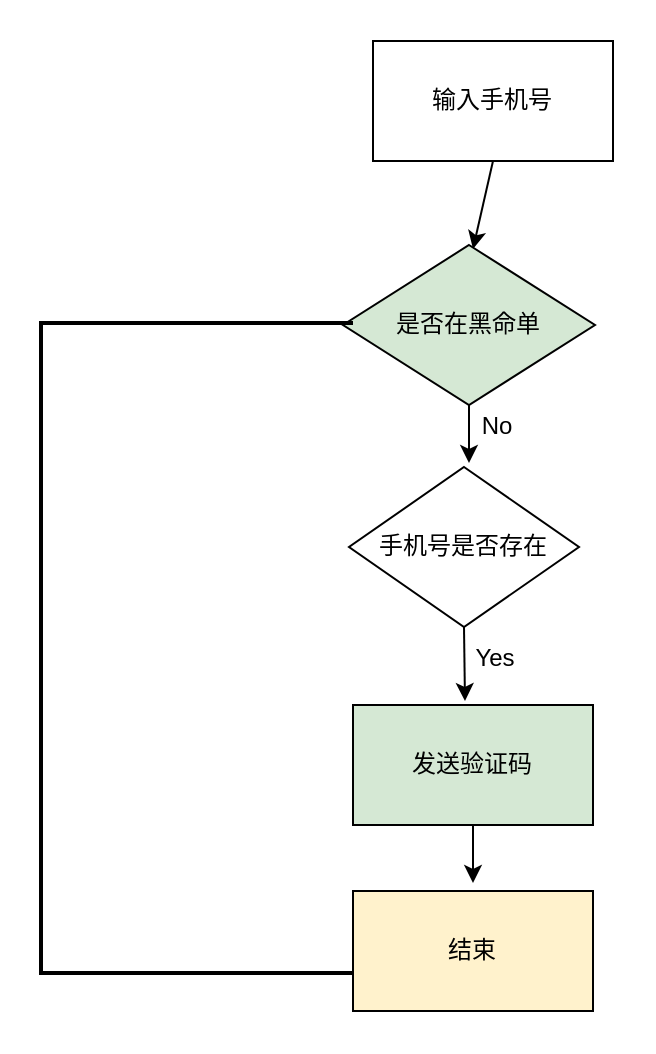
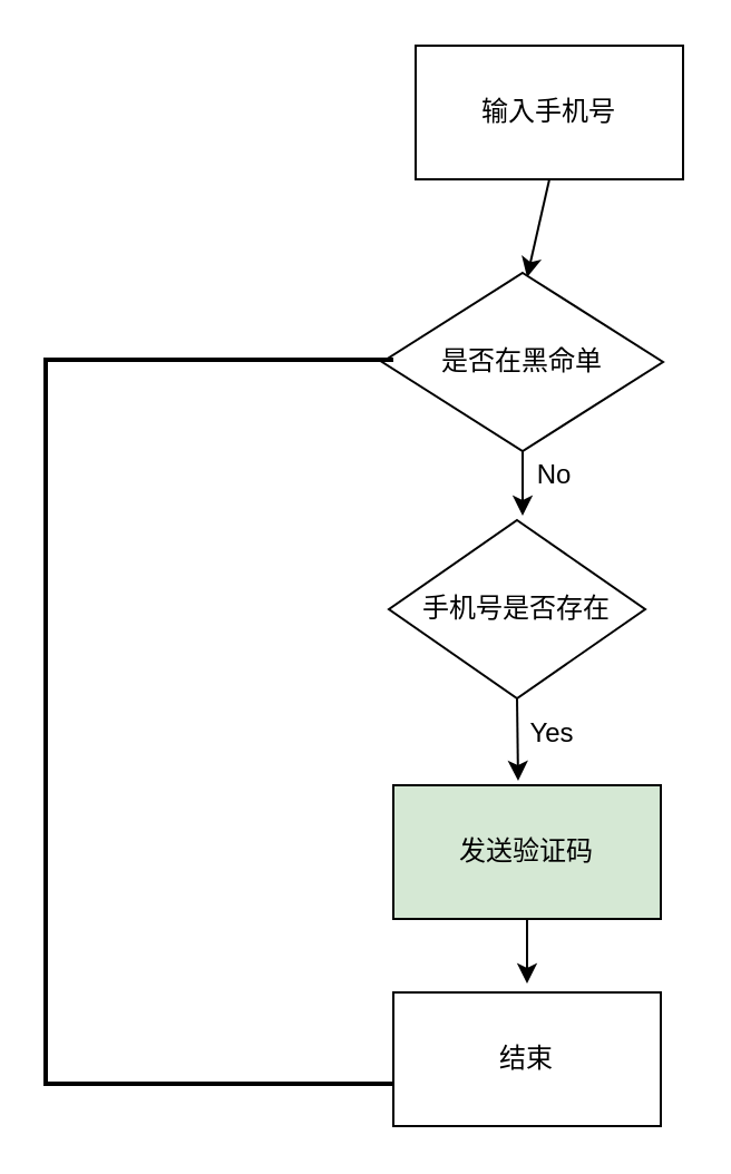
  <mxCell id="0" />
  <mxCell id="1" parent="0" />
  <mxCell id="2" value="输入手机号" style="rounded=0;whiteSpace=wrap;html=1;" vertex="1" parent="1"><mxGeometry x="186" y="20" width="120" height="60" as="geometry" /></mxCell>
  <mxCell id="3" value="" style="endArrow=classic;html=1;rounded=0;exitX=0.5;exitY=1;exitDx=0;exitDy=0;" edge="1" parent="1" source="2"><mxGeometry width="50" height="50" relative="1" as="geometry"><mxPoint x="393" y="253" as="sourcePoint" /><mxPoint x="236" y="124" as="targetPoint" /></mxGeometry></mxCell>
- <mxCell id="4" value="是否在黑命单" style="rhombus;whiteSpace=wrap;html=1;fillColor=#d5e8d4;" vertex="1" parent="1"><mxGeometry x="171" y="122" width="126" height="80" as="geometry" /></mxCell>
+ <mxCell id="4" value="是否在黑命单" style="rhombus;whiteSpace=wrap;html=1;" vertex="1" parent="1"><mxGeometry x="171" y="122" width="126" height="80" as="geometry" /></mxCell>
  <mxCell id="5" value="" style="endArrow=classic;html=1;rounded=0;exitX=0.5;exitY=1;exitDx=0;exitDy=0;" edge="1" parent="1" source="4"><mxGeometry width="50" height="50" relative="1" as="geometry"><mxPoint x="393" y="253" as="sourcePoint" /><mxPoint x="234" y="231" as="targetPoint" /></mxGeometry></mxCell>
  <mxCell id="6" value="No" style="text;html=1;align=center;verticalAlign=middle;resizable=0;points=[];autosize=1;strokeColor=none;fillColor=none;" vertex="1" parent="1"><mxGeometry x="231" y="200" width="33" height="26" as="geometry" /></mxCell>
  <mxCell id="7" value="手机号是否存在" style="rhombus;whiteSpace=wrap;html=1;" vertex="1" parent="1"><mxGeometry x="174" y="233" width="115" height="80" as="geometry" /></mxCell>
  <mxCell id="8" value="" style="endArrow=classic;html=1;rounded=0;exitX=0.5;exitY=1;exitDx=0;exitDy=0;" edge="1" parent="1" source="7"><mxGeometry width="50" height="50" relative="1" as="geometry"><mxPoint x="393" y="353" as="sourcePoint" /><mxPoint x="232" y="350" as="targetPoint" /></mxGeometry></mxCell>
  <mxCell id="9" value="Yes" style="text;html=1;align=center;verticalAlign=middle;resizable=0;points=[];autosize=1;strokeColor=none;fillColor=none;" vertex="1" parent="1"><mxGeometry x="228" y="316" width="38" height="26" as="geometry" /></mxCell>
  <mxCell id="10" value="发送验证码" style="rounded=0;whiteSpace=wrap;html=1;fillColor=#d5e8d4;" vertex="1" parent="1"><mxGeometry x="176" y="352" width="120" height="60" as="geometry" /></mxCell>
  <mxCell id="11" value="" style="endArrow=classic;html=1;rounded=0;exitX=0.5;exitY=1;exitDx=0;exitDy=0;" edge="1" parent="1" source="10"><mxGeometry width="50" height="50" relative="1" as="geometry"><mxPoint x="393" y="353" as="sourcePoint" /><mxPoint x="236" y="441" as="targetPoint" /></mxGeometry></mxCell>
- <mxCell id="12" value="结束" style="rounded=0;whiteSpace=wrap;html=1;fillColor=#fff2cc;" vertex="1" parent="1"><mxGeometry x="176" y="445" width="120" height="60" as="geometry" /></mxCell>
+ <mxCell id="12" value="结束" style="rounded=0;whiteSpace=wrap;html=1;" vertex="1" parent="1"><mxGeometry x="176" y="445" width="120" height="60" as="geometry" /></mxCell>
  <mxCell id="13" value="" style="strokeWidth=2;html=1;shape=mxgraph.flowchart.annotation_1;align=left;pointerEvents=1;" vertex="1" parent="1"><mxGeometry x="20" y="161" width="156" height="325" as="geometry" /></mxCell>
